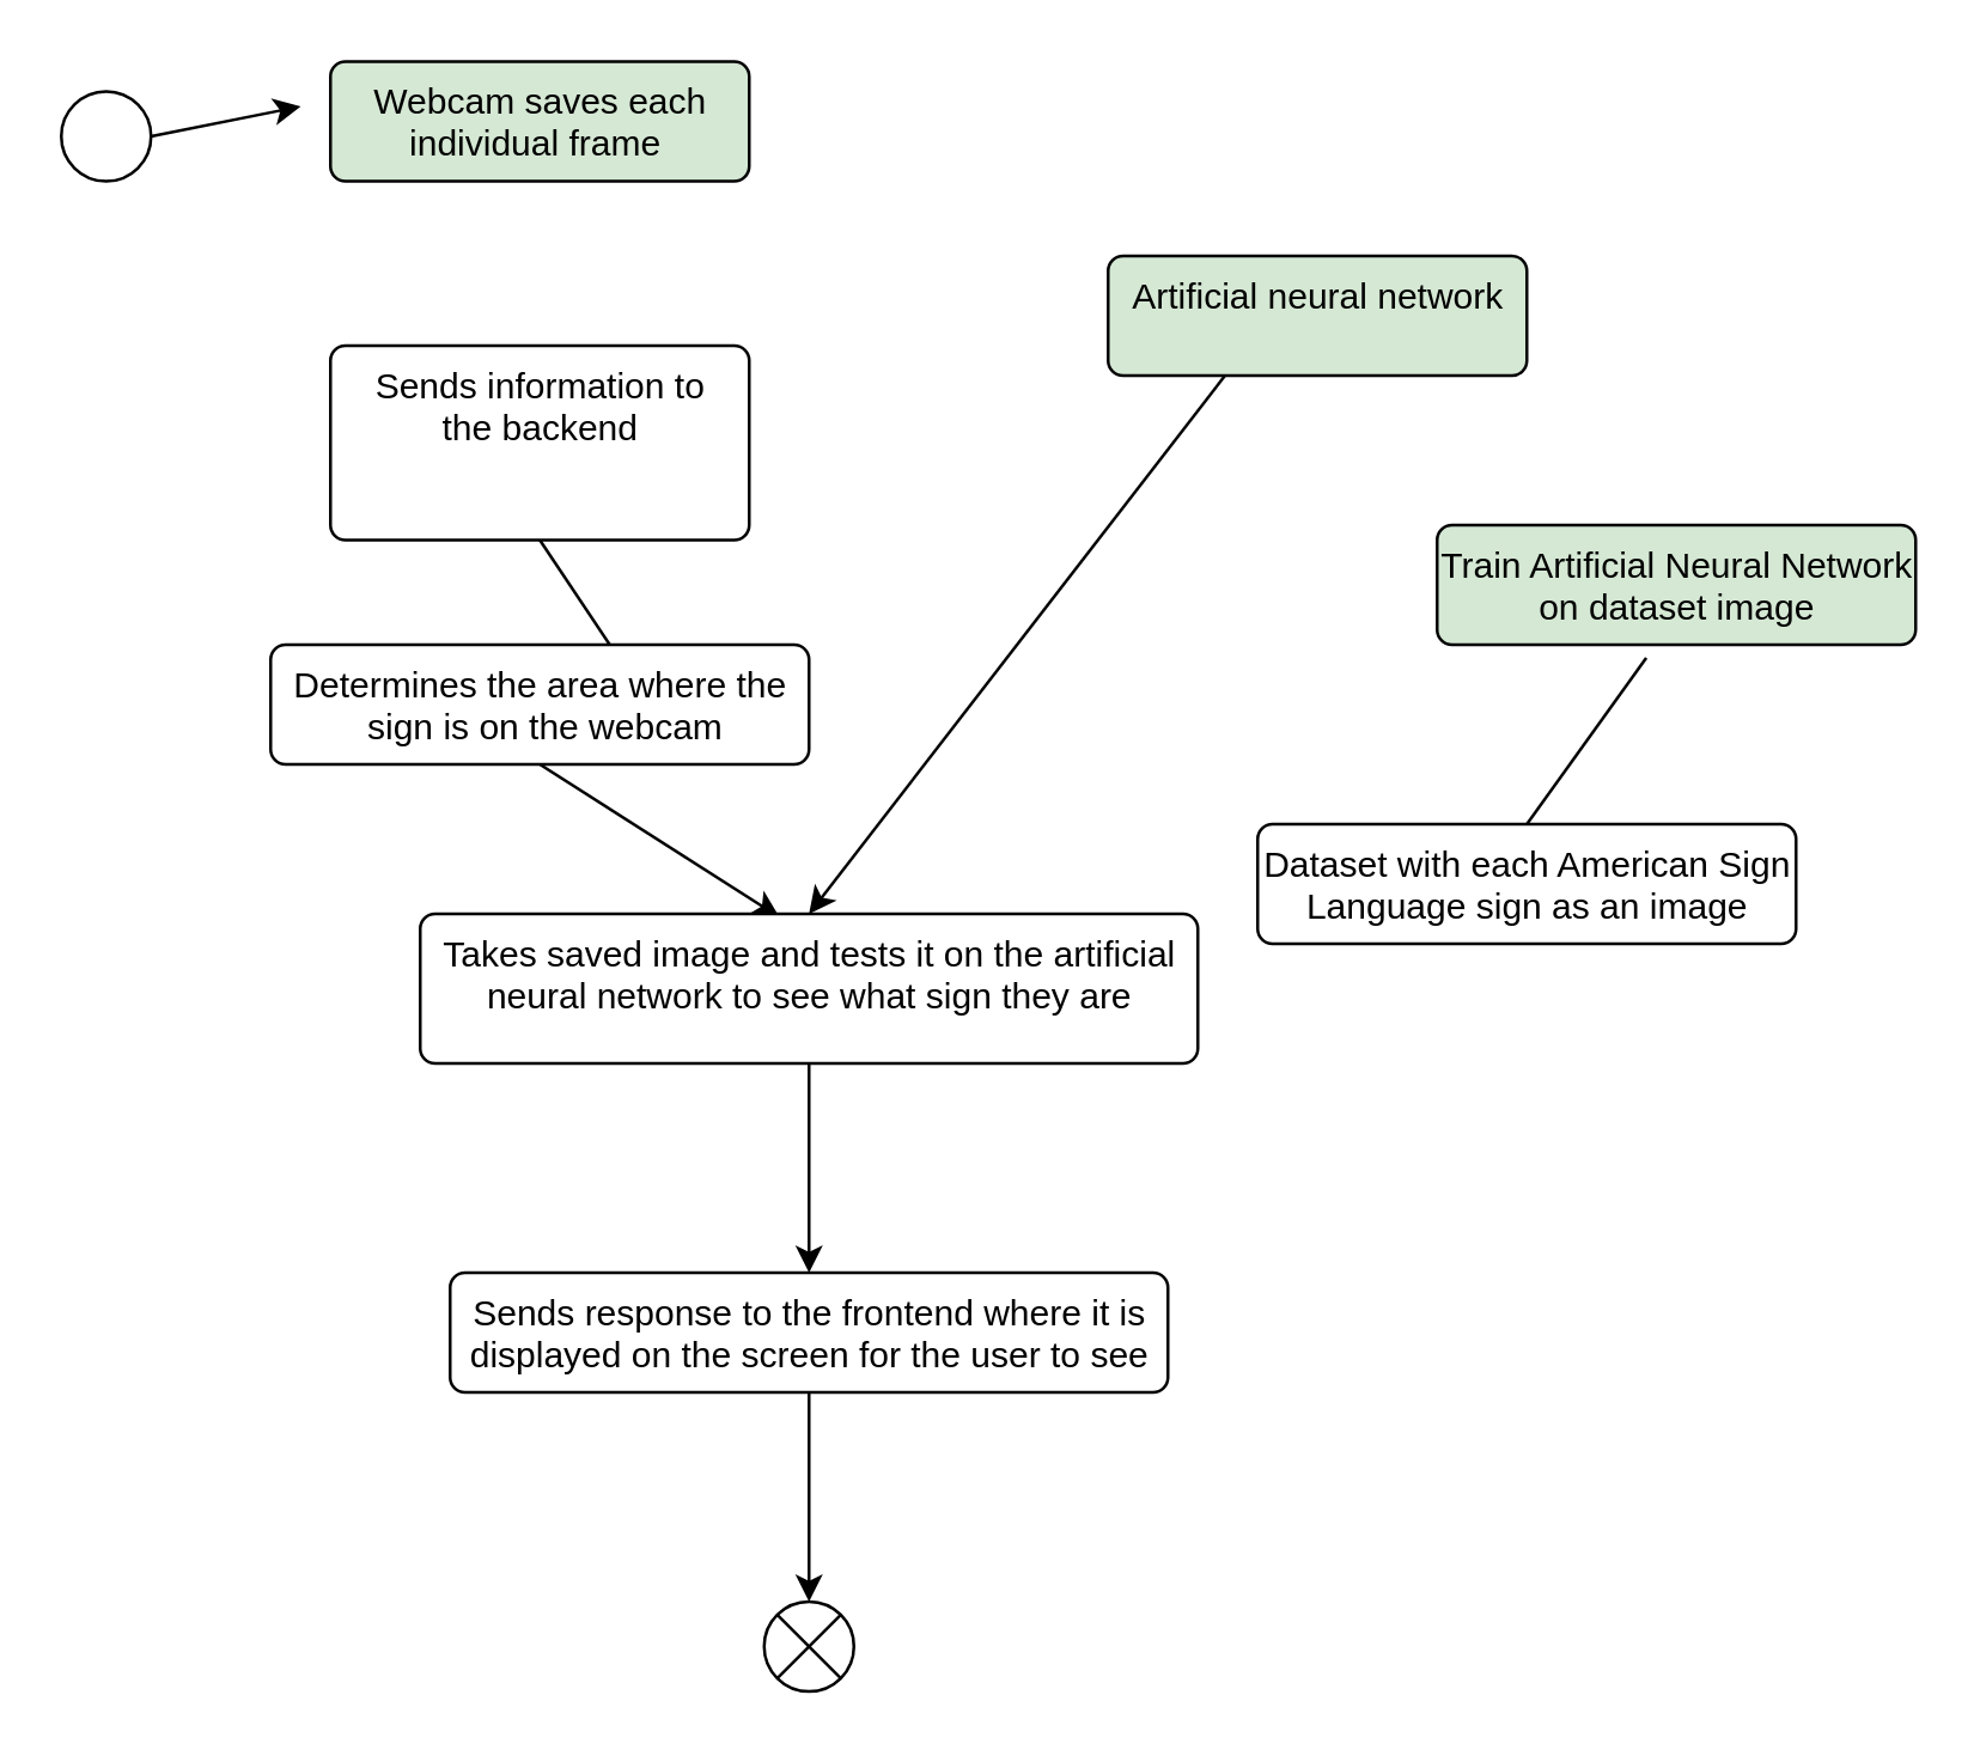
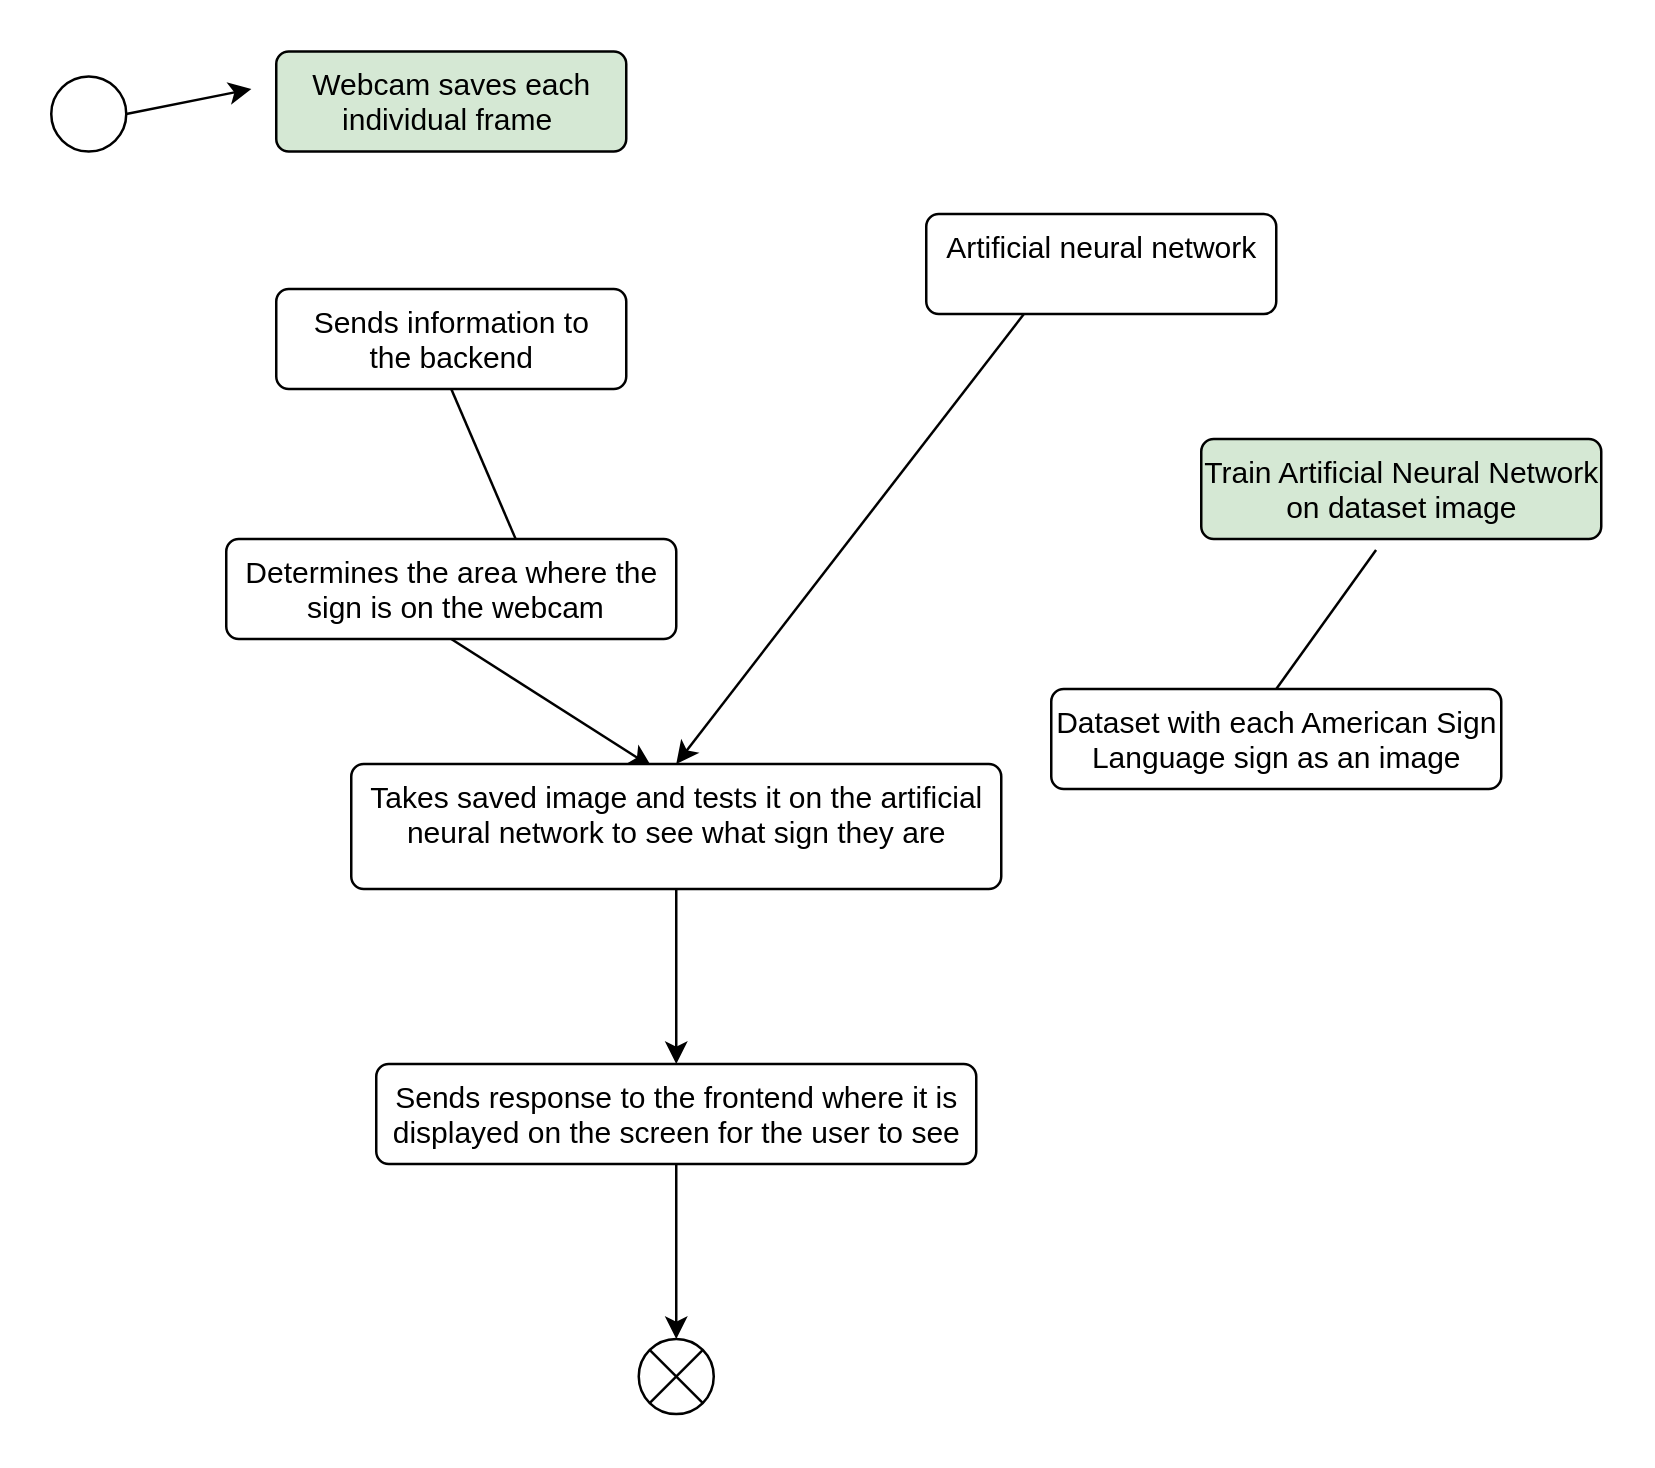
  <mxCell id="0" />
  <mxCell id="1" parent="0" />
  <mxCell id="2" style="edgeStyle=none;html=1;exitX=1;exitY=0.5;exitDx=0;exitDy=0;entryX=-0.071;entryY=0.375;entryDx=0;entryDy=0;entryPerimeter=0;" edge="1" parent="1" source="3" target="4"><mxGeometry relative="1" as="geometry"><mxPoint x="97.75" y="29.1" as="targetPoint" /></mxGeometry></mxCell>
  <mxCell id="3" value="" style="ellipse;" vertex="1" parent="1"><mxGeometry x="20" y="30" width="30" height="30" as="geometry" /></mxCell>
  <mxCell id="4" value="Webcam saves each &lt;br&gt;individual frame&amp;nbsp;" style="html=1;align=center;verticalAlign=top;rounded=1;absoluteArcSize=1;arcSize=10;dashed=0;fillColor=#d5e8d4;" vertex="1" parent="1"><mxGeometry x="110" y="20" width="140" height="40" as="geometry" /></mxCell>
  <mxCell id="5" style="edgeStyle=none;html=1;exitX=0.5;exitY=0;exitDx=0;exitDy=0;entryX=0.5;entryY=0;entryDx=0;entryDy=0;" edge="1" parent="1" source="6" target="15"><mxGeometry relative="1" as="geometry" /></mxCell>
- <mxCell id="6" value="Artificial neural network" style="html=1;align=center;verticalAlign=top;rounded=1;absoluteArcSize=1;arcSize=10;dashed=0;fillColor=#d5e8d4;" vertex="1" parent="1"><mxGeometry x="370" y="85" width="140" height="40" as="geometry" /></mxCell>
+ <mxCell id="6" value="Artificial neural network" style="html=1;align=center;verticalAlign=top;rounded=1;absoluteArcSize=1;arcSize=10;dashed=0;" vertex="1" parent="1"><mxGeometry x="370" y="85" width="140" height="40" as="geometry" /></mxCell>
  <mxCell id="7" value="Dataset with each American Sign &lt;br&gt;Language sign as an image" style="html=1;align=center;verticalAlign=top;rounded=1;absoluteArcSize=1;arcSize=10;dashed=0;" vertex="1" parent="1"><mxGeometry x="420" y="275" width="180" height="40" as="geometry" /></mxCell>
  <mxCell id="8" value="" style="edgeStyle=none;html=1;exitX=0.5;exitY=0;exitDx=0;exitDy=0;entryX=0.437;entryY=1.111;entryDx=0;entryDy=0;entryPerimeter=0;endArrow=none;" edge="1" parent="1" source="7" target="9"><mxGeometry relative="1" as="geometry"><mxPoint x="520" y="235" as="sourcePoint" /><mxPoint x="601.18" y="159.44" as="targetPoint" /></mxGeometry></mxCell>
  <mxCell id="9" value="Train Artificial Neural Network &lt;br&gt;on dataset image" style="html=1;align=center;verticalAlign=top;rounded=1;absoluteArcSize=1;arcSize=10;dashed=0;fillColor=#d5e8d4;" vertex="1" parent="1"><mxGeometry x="480" y="175" width="160" height="40" as="geometry" /></mxCell>
  <mxCell id="10" style="edgeStyle=none;html=1;exitX=0.5;exitY=1;exitDx=0;exitDy=0;entryX=0.667;entryY=0.25;entryDx=0;entryDy=0;entryPerimeter=0;" edge="1" parent="1" source="11" target="13"><mxGeometry relative="1" as="geometry" /></mxCell>
- <mxCell id="11" value="Sends information to &lt;br&gt;the backend" style="html=1;align=center;verticalAlign=top;rounded=1;absoluteArcSize=1;arcSize=10;dashed=0;" vertex="1" parent="1"><mxGeometry x="110" y="115" width="140" height="65" as="geometry" /></mxCell>
+ <mxCell id="11" value="Sends information to &lt;br&gt;the backend" style="html=1;align=center;verticalAlign=top;rounded=1;absoluteArcSize=1;arcSize=10;dashed=0;" vertex="1" parent="1"><mxGeometry x="110" y="115" width="140" height="40" as="geometry" /></mxCell>
  <mxCell id="12" style="edgeStyle=none;html=1;exitX=0.5;exitY=1;exitDx=0;exitDy=0;entryX=0.462;entryY=0.022;entryDx=0;entryDy=0;entryPerimeter=0;" edge="1" parent="1" source="13" target="15"><mxGeometry relative="1" as="geometry" /></mxCell>
  <mxCell id="13" value="Determines the area where the&lt;br&gt;&amp;nbsp;sign is on the webcam" style="html=1;align=center;verticalAlign=top;rounded=1;absoluteArcSize=1;arcSize=10;dashed=0;" vertex="1" parent="1"><mxGeometry x="90" y="215" width="180" height="40" as="geometry" /></mxCell>
  <mxCell id="14" style="edgeStyle=none;html=1;exitX=0.5;exitY=1;exitDx=0;exitDy=0;entryX=0.5;entryY=0;entryDx=0;entryDy=0;" edge="1" parent="1" source="15" target="17"><mxGeometry relative="1" as="geometry" /></mxCell>
  <mxCell id="15" value="Takes saved image and tests it on the artificial &lt;br&gt;neural network to see what sign they are" style="html=1;align=center;verticalAlign=top;rounded=1;absoluteArcSize=1;arcSize=10;dashed=0;" vertex="1" parent="1"><mxGeometry x="140" y="305" width="260" height="50" as="geometry" /></mxCell>
  <mxCell id="16" style="edgeStyle=none;html=1;exitX=0.5;exitY=1;exitDx=0;exitDy=0;entryX=0.5;entryY=0;entryDx=0;entryDy=0;" edge="1" parent="1" source="17" target="18"><mxGeometry relative="1" as="geometry" /></mxCell>
  <mxCell id="17" value="Sends response to the frontend where it is &lt;br&gt;displayed on the screen for the user to see" style="html=1;align=center;verticalAlign=top;rounded=1;absoluteArcSize=1;arcSize=10;dashed=0;" vertex="1" parent="1"><mxGeometry x="150" y="425" width="240" height="40" as="geometry" /></mxCell>
  <mxCell id="18" value="" style="shape=sumEllipse;perimeter=ellipsePerimeter;whiteSpace=wrap;html=1;backgroundOutline=1;" vertex="1" parent="1"><mxGeometry x="255" y="535" width="30" height="30" as="geometry" /></mxCell>
